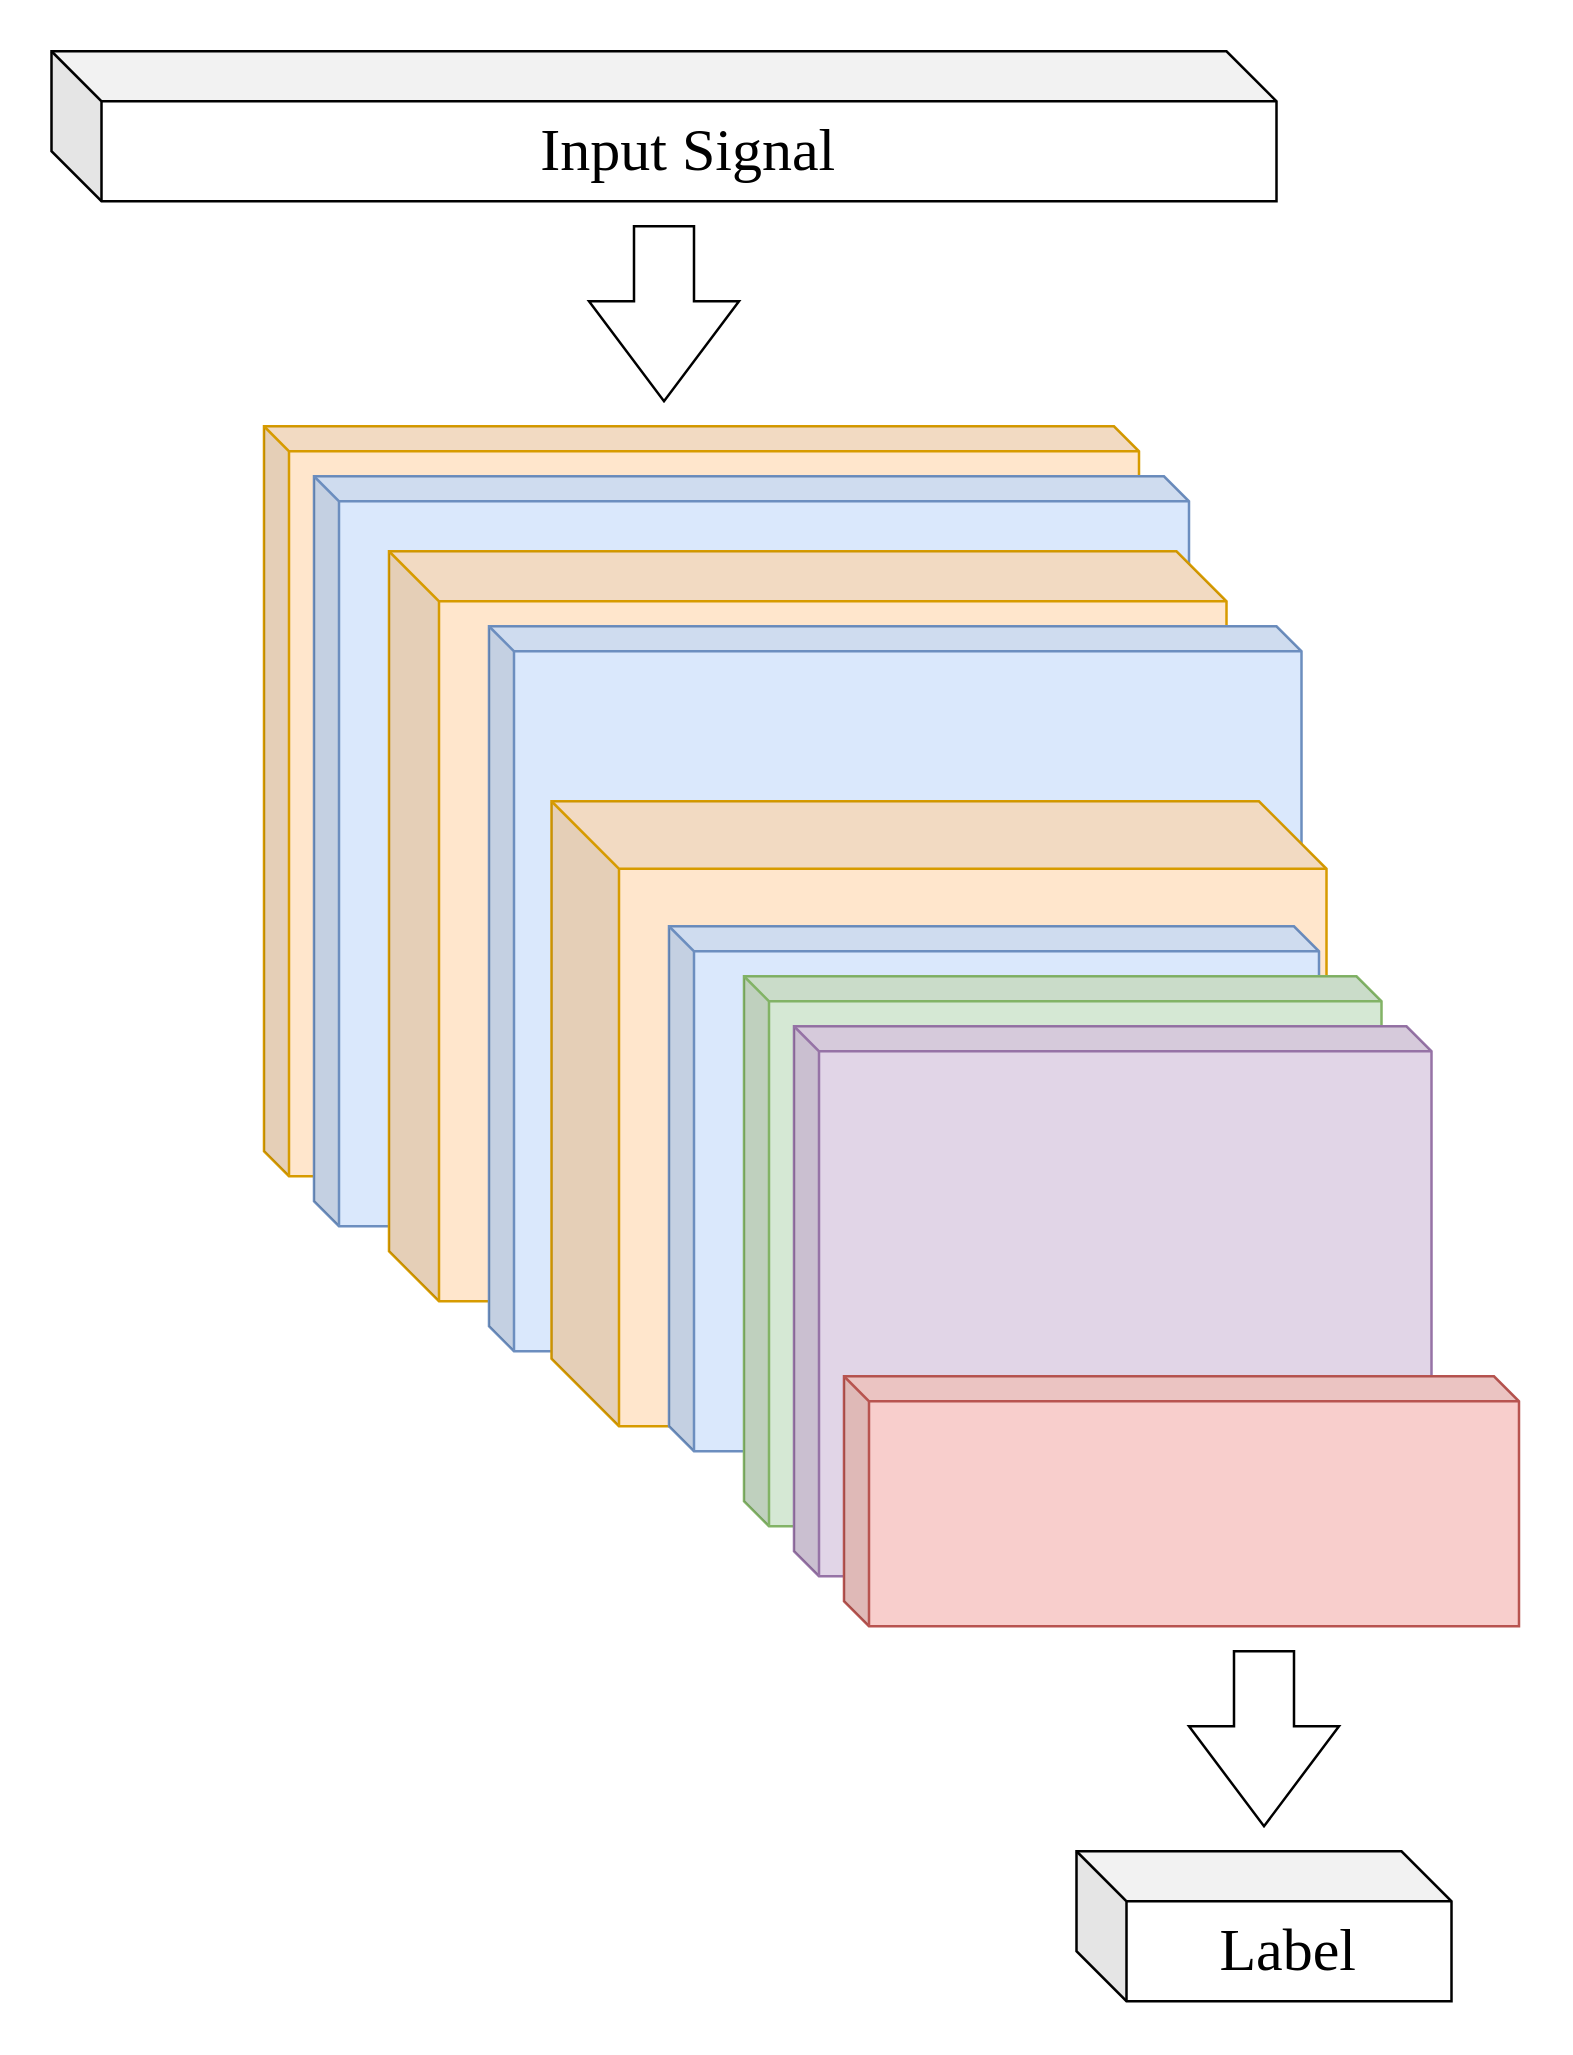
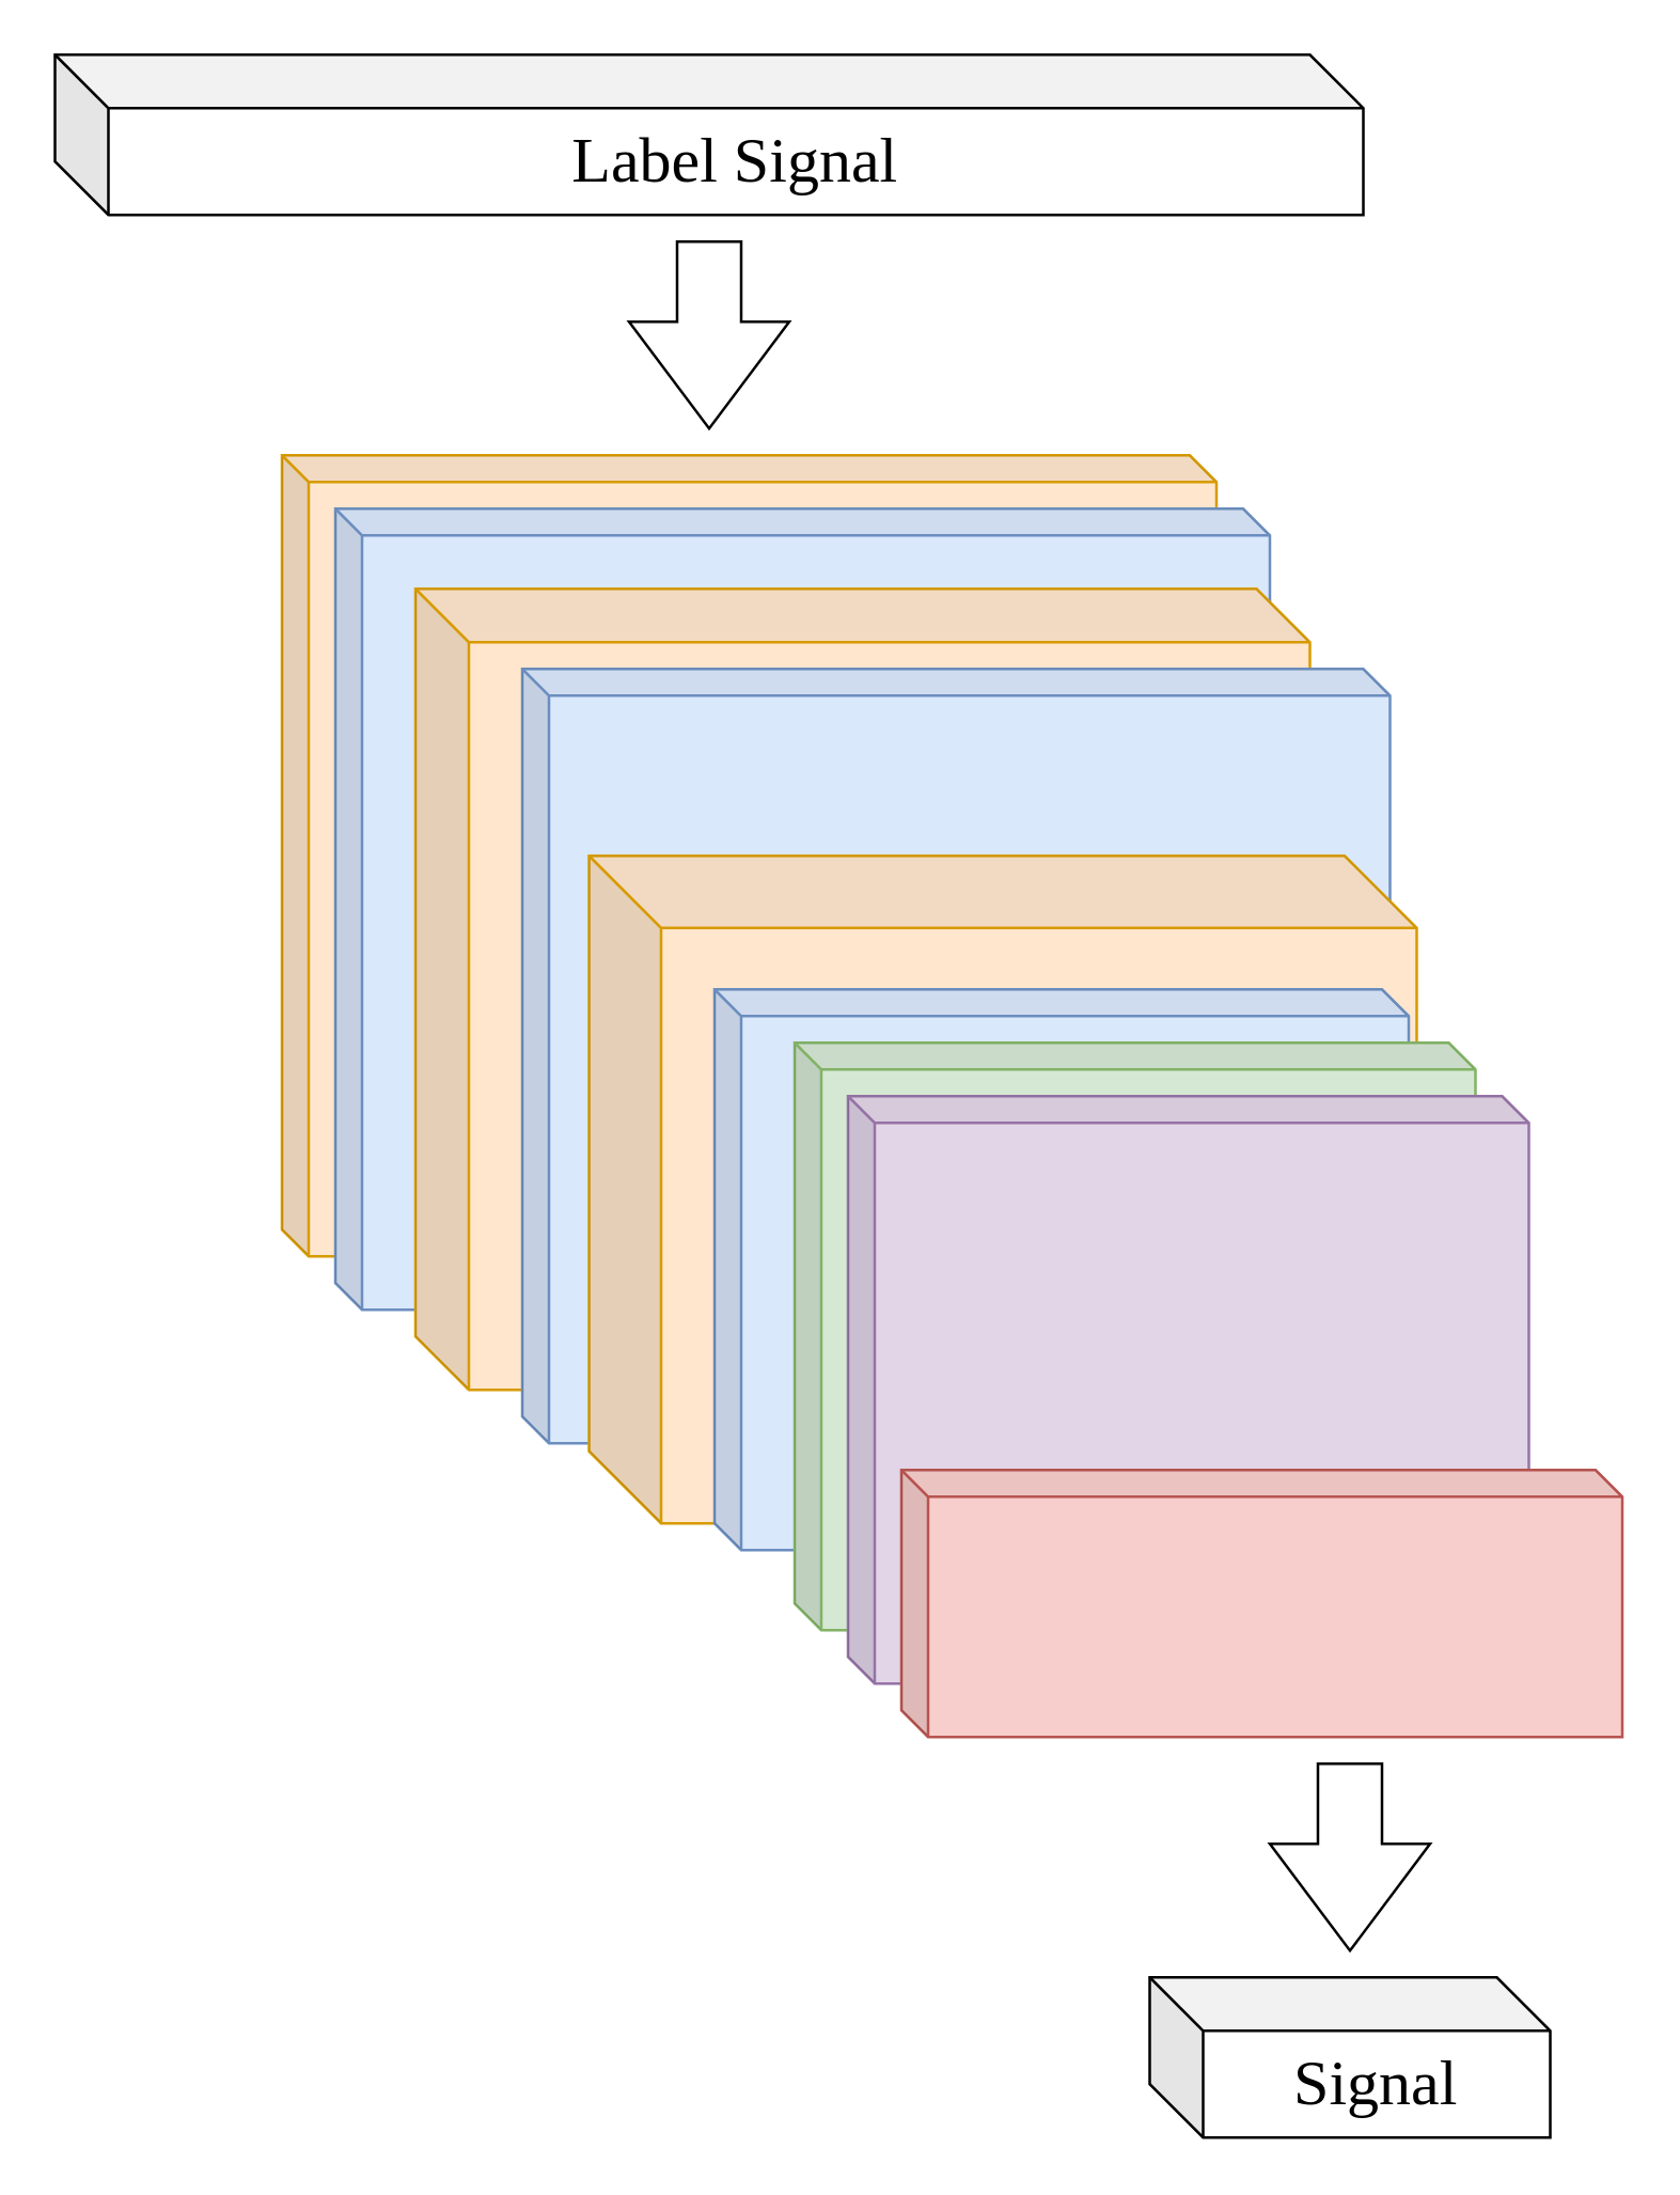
  <mxCell id="0" />
  <mxCell id="1" parent="0" />
  <mxCell id="2" value="" style="shape=cube;whiteSpace=wrap;html=1;boundedLbl=1;backgroundOutline=1;darkOpacity=0.05;darkOpacity2=0.1;size=10;fillColor=#ffe6cc;strokeColor=#d79b00;fontColor=default;" vertex="1" parent="1"><mxGeometry x="105" y="170" width="350" height="300" as="geometry" /></mxCell>
- <mxCell id="3" value="&lt;font style=&quot;font-size: 24px&quot; face=&quot;Lucida Console&quot;&gt;Input Signal&lt;/font&gt;" style="shape=cube;whiteSpace=wrap;html=1;boundedLbl=1;backgroundOutline=1;darkOpacity=0.05;darkOpacity2=0.1;fontColor=default;strokeColor=default;fillColor=default;size=20;" vertex="1" parent="1"><mxGeometry x="20" y="20" width="490" height="60" as="geometry" /></mxCell>
+ <mxCell id="3" value="&lt;font style=&quot;font-size: 24px&quot; face=&quot;Lucida Console&quot;&gt;Label Signal&lt;/font&gt;" style="shape=cube;whiteSpace=wrap;html=1;boundedLbl=1;backgroundOutline=1;darkOpacity=0.05;darkOpacity2=0.1;fontColor=default;strokeColor=default;fillColor=default;size=20;" vertex="1" parent="1"><mxGeometry x="20" y="20" width="490" height="60" as="geometry" /></mxCell>
  <mxCell id="4" value="" style="shape=cube;whiteSpace=wrap;html=1;boundedLbl=1;backgroundOutline=1;darkOpacity=0.05;darkOpacity2=0.1;size=10;fillColor=#dae8fc;strokeColor=#6c8ebf;fontColor=default;" vertex="1" parent="1"><mxGeometry x="125" y="190" width="350" height="300" as="geometry" /></mxCell>
  <mxCell id="5" value="" style="shape=cube;whiteSpace=wrap;html=1;boundedLbl=1;backgroundOutline=1;darkOpacity=0.05;darkOpacity2=0.1;size=20;fillColor=#ffe6cc;strokeColor=#d79b00;fontColor=default;" vertex="1" parent="1"><mxGeometry x="155" y="220" width="335" height="300" as="geometry" /></mxCell>
  <mxCell id="6" value="" style="shape=cube;whiteSpace=wrap;html=1;boundedLbl=1;backgroundOutline=1;darkOpacity=0.05;darkOpacity2=0.1;size=10;fillColor=#dae8fc;strokeColor=#6c8ebf;fontColor=default;" vertex="1" parent="1"><mxGeometry x="195" y="250" width="325" height="290" as="geometry" /></mxCell>
  <mxCell id="7" value="" style="html=1;shadow=0;dashed=0;align=center;verticalAlign=middle;shape=mxgraph.arrows2.arrow;dy=0.6;dx=40;direction=south;notch=0;fontColor=default;strokeColor=default;fillColor=default;" vertex="1" parent="1"><mxGeometry x="235" y="90" width="60" height="70" as="geometry" /></mxCell>
  <mxCell id="8" value="" style="shape=cube;whiteSpace=wrap;html=1;boundedLbl=1;backgroundOutline=1;darkOpacity=0.05;darkOpacity2=0.1;size=27;fillColor=#ffe6cc;strokeColor=#d79b00;fontColor=default;" vertex="1" parent="1"><mxGeometry x="220" y="320" width="310" height="250" as="geometry" /></mxCell>
  <mxCell id="9" value="" style="shape=cube;whiteSpace=wrap;html=1;boundedLbl=1;backgroundOutline=1;darkOpacity=0.05;darkOpacity2=0.1;size=10;fillColor=#dae8fc;strokeColor=#6c8ebf;fontColor=default;" vertex="1" parent="1"><mxGeometry x="267" y="370" width="260" height="210" as="geometry" /></mxCell>
  <mxCell id="10" value="" style="shape=cube;whiteSpace=wrap;html=1;boundedLbl=1;backgroundOutline=1;darkOpacity=0.05;darkOpacity2=0.1;size=10;fillColor=#d5e8d4;strokeColor=#82b366;fontColor=default;" vertex="1" parent="1"><mxGeometry x="297" y="390" width="255" height="220" as="geometry" /></mxCell>
- <mxCell id="11" value="&lt;font style=&quot;font-size: 24px&quot; face=&quot;Lucida Console&quot;&gt;Label&lt;br&gt;&lt;/font&gt;" style="shape=cube;whiteSpace=wrap;html=1;boundedLbl=1;backgroundOutline=1;darkOpacity=0.05;darkOpacity2=0.1;fontColor=default;strokeColor=default;fillColor=default;size=20;" vertex="1" parent="1"><mxGeometry x="430" y="740" width="150" height="60" as="geometry" /></mxCell>
+ <mxCell id="11" value="&lt;font style=&quot;font-size: 24px&quot; face=&quot;Lucida Console&quot;&gt;Signal&lt;br&gt;&lt;/font&gt;" style="shape=cube;whiteSpace=wrap;html=1;boundedLbl=1;backgroundOutline=1;darkOpacity=0.05;darkOpacity2=0.1;fontColor=default;strokeColor=default;fillColor=default;size=20;" vertex="1" parent="1"><mxGeometry x="430" y="740" width="150" height="60" as="geometry" /></mxCell>
  <mxCell id="12" value="" style="shape=cube;whiteSpace=wrap;html=1;boundedLbl=1;backgroundOutline=1;darkOpacity=0.05;darkOpacity2=0.1;size=10;fillColor=#e1d5e7;strokeColor=#9673a6;fontColor=default;" vertex="1" parent="1"><mxGeometry x="317" y="410" width="255" height="220" as="geometry" /></mxCell>
  <mxCell id="13" value="" style="shape=cube;whiteSpace=wrap;html=1;boundedLbl=1;backgroundOutline=1;darkOpacity=0.05;darkOpacity2=0.1;size=10;fillColor=#f8cecc;strokeColor=#b85450;fontColor=default;" vertex="1" parent="1"><mxGeometry x="337" y="550" width="270" height="100" as="geometry" /></mxCell>
  <mxCell id="14" value="" style="html=1;shadow=0;dashed=0;align=center;verticalAlign=middle;shape=mxgraph.arrows2.arrow;dy=0.6;dx=40;direction=south;notch=0;fontColor=default;strokeColor=default;fillColor=default;" vertex="1" parent="1"><mxGeometry x="475" y="660" width="60" height="70" as="geometry" /></mxCell>
